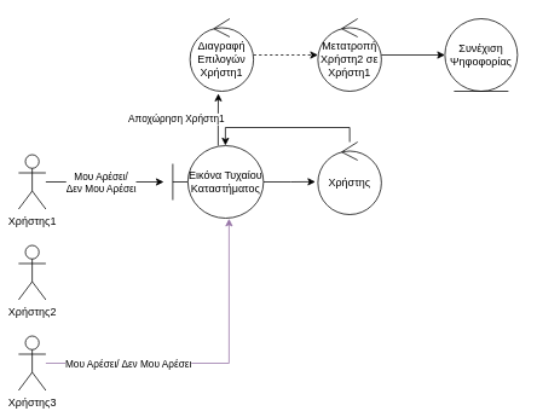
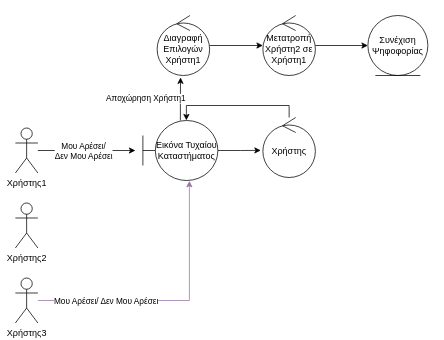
  <mxCell id="0" />
  <mxCell id="1" parent="0" />
  <mxCell id="2" style="edgeStyle=orthogonalEdgeStyle;rounded=0;orthogonalLoop=1;jettySize=auto;html=1;" edge="1" parent="1" source="4"><mxGeometry relative="1" as="geometry"><mxPoint x="180" y="200" as="targetPoint" /></mxGeometry></mxCell>
  <mxCell id="3" value="Μου Αρέσει/&lt;br&gt;Δεν Μου Αρέσει" style="edgeLabel;html=1;align=center;verticalAlign=middle;resizable=0;points=[];" vertex="1" connectable="0" parent="2"><mxGeometry x="-0.284" y="2" relative="1" as="geometry"><mxPoint x="13" y="2" as="offset" /></mxGeometry></mxCell>
  <mxCell id="4" value="Χρήστης1" style="shape=umlActor;verticalLabelPosition=bottom;verticalAlign=top;html=1;outlineConnect=0;" vertex="1" parent="1"><mxGeometry x="20" y="170" width="30" height="60" as="geometry" /></mxCell>
  <mxCell id="5" style="edgeStyle=orthogonalEdgeStyle;rounded=0;orthogonalLoop=1;jettySize=auto;html=1;entryX=-0.04;entryY=0.548;entryDx=0;entryDy=0;entryPerimeter=0;" edge="1" parent="1" source="7" target="10"><mxGeometry relative="1" as="geometry" /></mxCell>
  <mxCell id="6" style="edgeStyle=orthogonalEdgeStyle;rounded=0;orthogonalLoop=1;jettySize=auto;html=1;entryX=0.446;entryY=1.033;entryDx=0;entryDy=0;entryPerimeter=0;" edge="1" parent="1" source="7" target="15"><mxGeometry relative="1" as="geometry" /></mxCell>
  <mxCell id="7" value="Εικόνα Τυχαίου Καταστήματος" style="shape=umlBoundary;whiteSpace=wrap;html=1;" vertex="1" parent="1"><mxGeometry x="190" y="160" width="100" height="80" as="geometry" /></mxCell>
  <mxCell id="8" value="Χρήστης2" style="shape=umlActor;verticalLabelPosition=bottom;verticalAlign=top;html=1;outlineConnect=0;" vertex="1" parent="1"><mxGeometry x="20" y="270" width="30" height="60" as="geometry" /></mxCell>
  <mxCell id="9" style="edgeStyle=orthogonalEdgeStyle;rounded=0;orthogonalLoop=1;jettySize=auto;html=1;entryX=0.58;entryY=-0.002;entryDx=0;entryDy=0;entryPerimeter=0;" edge="1" parent="1" source="10" target="7"><mxGeometry relative="1" as="geometry"><Array as="points"><mxPoint x="385" y="140" /><mxPoint x="248" y="140" /></Array></mxGeometry></mxCell>
  <mxCell id="10" value="Χρήστης" style="ellipse;shape=umlControl;whiteSpace=wrap;html=1;" vertex="1" parent="1"><mxGeometry x="350" y="156" width="70" height="80" as="geometry" /></mxCell>
  <mxCell id="11" style="edgeStyle=orthogonalEdgeStyle;rounded=0;orthogonalLoop=1;jettySize=auto;html=1;entryX=0.62;entryY=1.007;entryDx=0;entryDy=0;entryPerimeter=0;fillColor=#e1d5e7;strokeColor=#9673a6;" edge="1" parent="1" source="12" target="7"><mxGeometry relative="1" as="geometry" /></mxCell>
  <mxCell id="12" value="Χρήστης3" style="shape=umlActor;verticalLabelPosition=bottom;verticalAlign=top;html=1;outlineConnect=0;" vertex="1" parent="1"><mxGeometry x="20" y="370" width="30" height="60" as="geometry" /></mxCell>
  <mxCell id="13" value="Μου Αρέσει/ Δεν Μου Αρέσει" style="edgeLabel;html=1;align=center;verticalAlign=middle;resizable=0;points=[];" vertex="1" connectable="0" parent="1"><mxGeometry x="140" y="400" as="geometry" /></mxCell>
- <mxCell id="14" value="" style="edgeStyle=orthogonalEdgeStyle;rounded=0;orthogonalLoop=1;jettySize=auto;html=1;dashed=1;" edge="1" parent="1" source="15" target="18"><mxGeometry relative="1" as="geometry" /></mxCell>
+ <mxCell id="14" value="" style="edgeStyle=orthogonalEdgeStyle;rounded=0;orthogonalLoop=1;jettySize=auto;html=1;" edge="1" parent="1" source="15" target="18"><mxGeometry relative="1" as="geometry" /></mxCell>
  <mxCell id="15" value="Διαγραφή Επιλογών Χρήστη1" style="ellipse;shape=umlControl;whiteSpace=wrap;html=1;" vertex="1" parent="1"><mxGeometry x="209" y="20" width="70" height="80" as="geometry" /></mxCell>
  <mxCell id="16" value="Αποχώρηση Χρήστη1" style="edgeLabel;html=1;align=center;verticalAlign=middle;resizable=0;points=[];" vertex="1" connectable="0" parent="1"><mxGeometry x="209" y="130" as="geometry"><mxPoint x="-16" as="offset" /></mxGeometry></mxCell>
  <mxCell id="17" style="edgeStyle=orthogonalEdgeStyle;rounded=0;orthogonalLoop=1;jettySize=auto;html=1;entryX=0;entryY=0.5;entryDx=0;entryDy=0;" edge="1" parent="1" source="18" target="19"><mxGeometry relative="1" as="geometry" /></mxCell>
  <mxCell id="18" value="Μετατροπή Χρήστη2 σε Χρήστη1" style="ellipse;shape=umlControl;whiteSpace=wrap;html=1;" vertex="1" parent="1"><mxGeometry x="350" y="20" width="70" height="80" as="geometry" /></mxCell>
  <mxCell id="19" value="Συνέχιση Ψηφοφορίας" style="ellipse;shape=umlEntity;whiteSpace=wrap;html=1;" vertex="1" parent="1"><mxGeometry x="490" y="20" width="80" height="80" as="geometry" /></mxCell>
